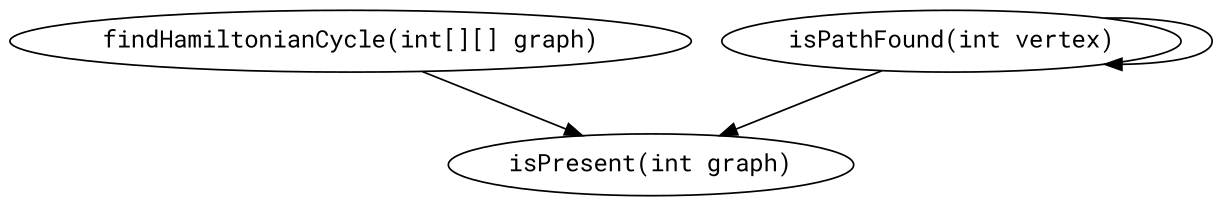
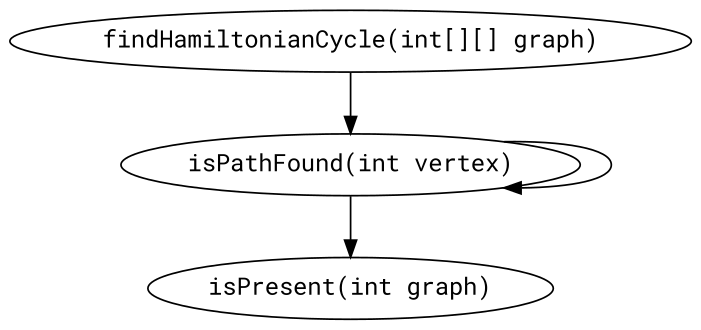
  digraph {
    fontname="Roboto Mono"
    node [fontname="Roboto Mono"]
    edge [fontname="Roboto Mono"]
    n1 [label="findHamiltonianCycle(int[][] graph)"]
    n2 [label="isPathFound(int vertex)"]
    n3 [label="isPresent(int graph)"]
-   n1 -> n3
+   n1 -> n2
    n2 -> n2
    n2 -> n3
  }
